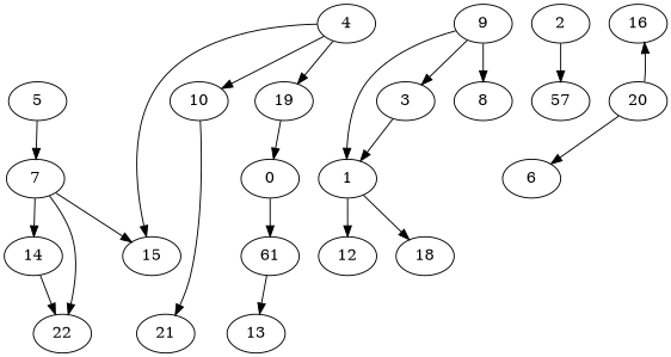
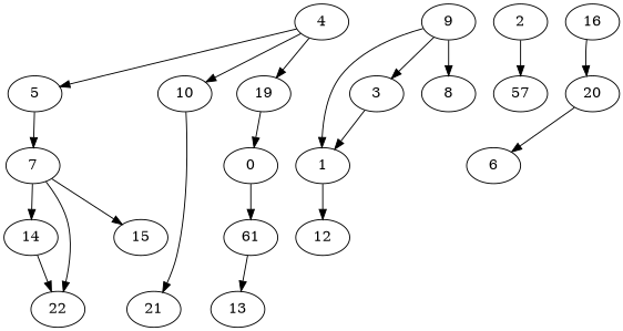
  digraph {
    edge [weight=0]
    n1 [label=61]
    0
    13
    1
    12
-   18
    n7 [label=57]
    2
    3
    4
    5
    10
    19
    7
    21
    14
    15
    22
    16
    20
    6
    9
    8
    n1 -> 13
    0 -> n1 [weight=1]
    1 -> 12
-   1 -> 18
    2 -> n7
    3 -> 1
-   4 -> 15
+   4 -> 5
    4 -> 10
    4 -> 19
    5 -> 7
    10 -> 21
    19 -> 0
    7 -> 14
    7 -> 15
    7 -> 22
    14 -> 22
-   20 -> 16
+   16 -> 20
    20 -> 6
    9 -> 1
    9 -> 3
    9 -> 8 [weight=1]
  }
